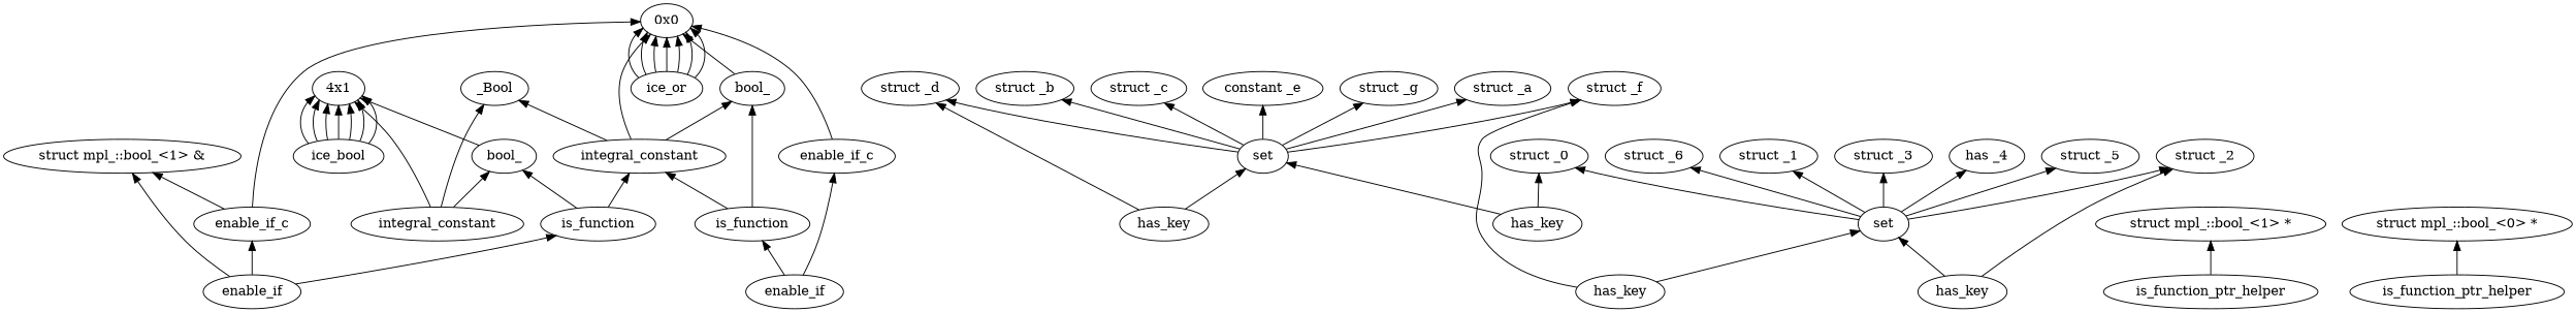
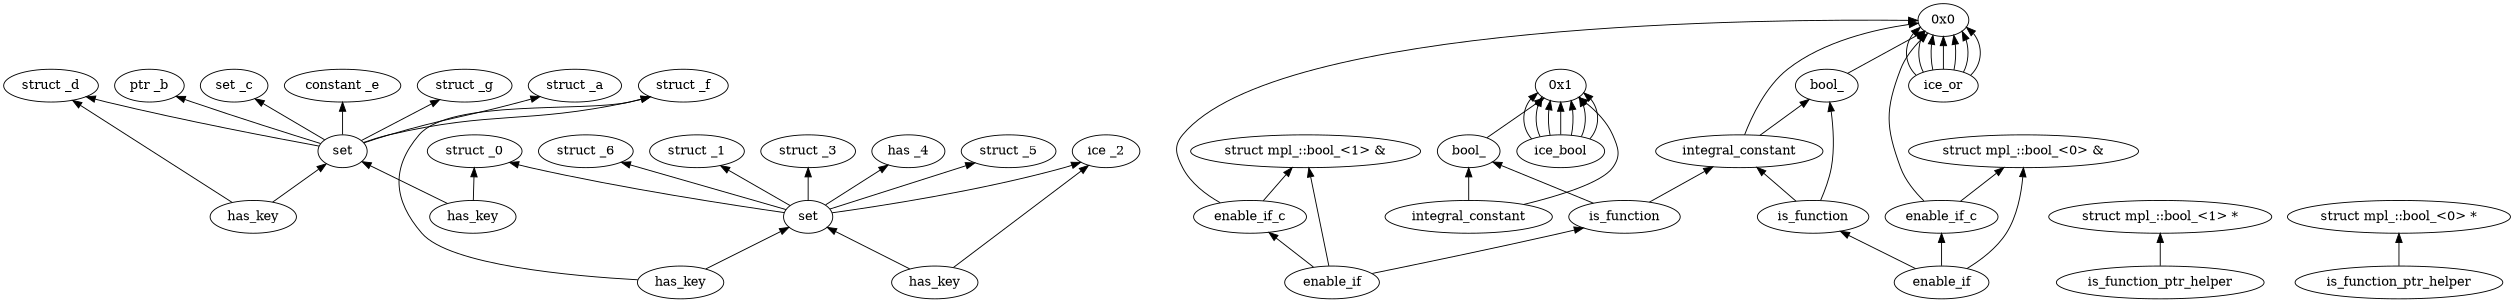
  digraph {
    rankdir=BT
-   n1 [label=_Bool]
    n2 [label="struct _0"]
    n3 [label="struct _1"]
-   n4 [label="struct _2"]
+   n4 [label="ice _2"]
    n5 [label="struct _3"]
    n6 [label="has _4"]
    n7 [label="struct _5"]
    n8 [label="struct _6"]
    n9 [label="struct _a"]
-   n10 [label="struct _b"]
-   n11 [label="struct _c"]
+   n10 [label="ptr _b"]
+   n11 [label="set _c"]
    n12 [label="struct _d"]
    n13 [label="constant _e"]
    n14 [label="struct _f"]
    n15 [label="struct _g"]
    n16 [label="struct mpl_::bool_&lt;1&gt; &amp;"]
    n17 [label="struct mpl_::bool_&lt;1&gt; *"]
+   n18 [label="struct mpl_::bool_&lt;0&gt; &amp;"]
    n19 [label="struct mpl_::bool_&lt;0&gt; *"]
    n20 [label=set]
    n21 [label=is_function_ptr_helper]
    n22 [label=is_function_ptr_helper]
    n23 [label=enable_if]
    n24 [label=is_function]
    n25 [label=enable_if_c]
    n26 [label=bool_]
    n27 [label=integral_constant]
    n28 [label="0x0"]
    n29 [label=has_key]
    n30 [label=bool_]
-   n31 [label="4x1"]
+   n31 [label="0x1"]
    n32 [label=has_key]
    n33 [label=set]
    n34 [label=is_function]
    n35 [label=ice_bool]
    n36 [label=integral_constant]
    n37 [label=ice_or]
    n38 [label=enable_if_c]
    n39 [label=enable_if]
    n40 [label=has_key]
    n41 [label=has_key]
    n20 -> n9
    n20 -> n10
    n20 -> n11
    n20 -> n12
    n20 -> n13
    n20 -> n14
    n20 -> n15
    n21 -> n19
    n22 -> n17
    n23 -> n16
    n23 -> n24
    n23 -> n25
    n24 -> n26
    n24 -> n27
    n25 -> n16
    n25 -> n28
    n26 -> n31
-   n27 -> n1
    n27 -> n28
    n27 -> n30
    n29 -> n2
    n29 -> n20
    n30 -> n28
    n32 -> n14
    n32 -> n33
    n33 -> n2
    n33 -> n3
    n33 -> n4
    n33 -> n5
    n33 -> n6
    n33 -> n7
    n33 -> n8
    n34 -> n27
    n34 -> n30
    n35 -> n31
    n35 -> n31
    n35 -> n31
    n35 -> n31
    n35 -> n31
    n35 -> n31
    n35 -> n31
-   n36 -> n1
    n36 -> n26
    n36 -> n31
    n37 -> n28
    n37 -> n28
    n37 -> n28
    n37 -> n28
    n37 -> n28
    n37 -> n28
    n37 -> n28
+   n38 -> n18
    n38 -> n28
+   n39 -> n18
    n39 -> n34
    n39 -> n38
    n40 -> n12
    n40 -> n20
    n41 -> n4
    n41 -> n33
  }
